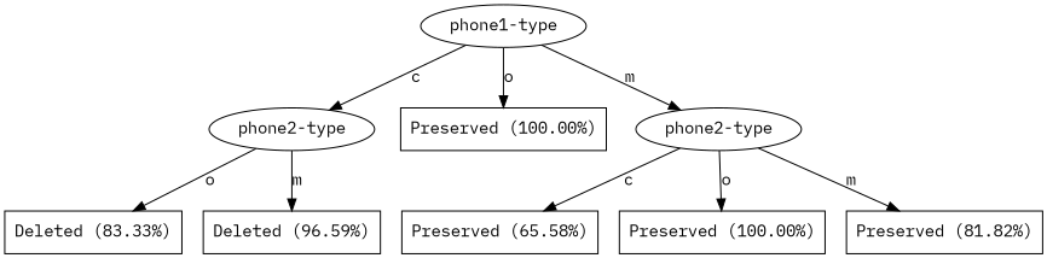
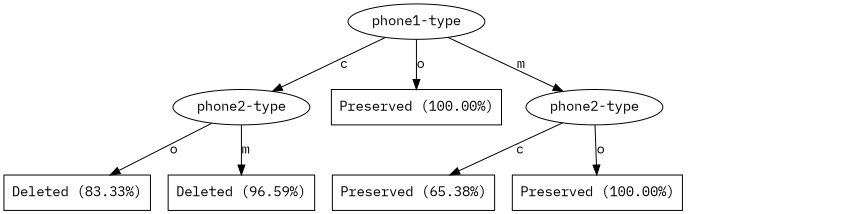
  digraph {
    fontname="IBM Plex Mono"
    node [fontname="IBM Plex Mono" shape=box]
    edge [fontname="IBM Plex Mono"]
    n1 [label="phone1-type" shape=ellipse]
    n2 [label="phone2-type" shape=ellipse]
    n3 [label="Preserved (100.00%)"]
    n4 [label="phone2-type" shape=ellipse]
    n5 [label="Deleted (83.33%)"]
    n6 [label="Deleted (96.59%)"]
-   n7 [label="Preserved (65.58%)"]
+   n7 [label="Preserved (65.38%)"]
    n8 [label="Preserved (100.00%)"]
-   n9 [label="Preserved (81.82%)"]
    n1 -> n2 [label=c]
    n1 -> n3 [label=o]
    n1 -> n4 [label=m]
    n2 -> n5 [label=o]
    n2 -> n6 [label=m]
    n4 -> n7 [label=c]
    n4 -> n8 [label=o]
-   n4 -> n9 [label=m]
  }
